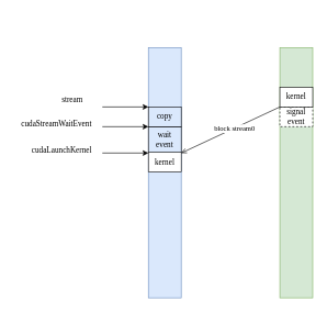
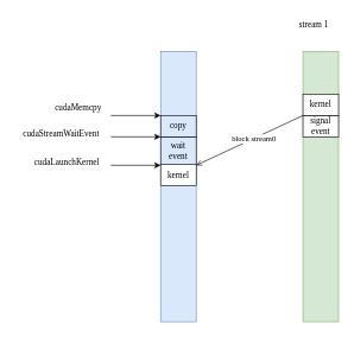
  <mxCell id="0" />
  <mxCell id="1" parent="0" />
  <mxCell id="2" value="" style="rounded=0;whiteSpace=wrap;html=1;fontFamily=Times New Roman;fillColor=#dae8fc;strokeColor=#6c8ebf;" vertex="1" parent="1"><mxGeometry x="225" y="72" width="50" height="380" as="geometry" /></mxCell>
  <mxCell id="3" value="" style="rounded=0;whiteSpace=wrap;html=1;fontFamily=Times New Roman;fillColor=#d5e8d4;strokeColor=#82b366;" vertex="1" parent="1"><mxGeometry x="425" y="72" width="50" height="380" as="geometry" /></mxCell>
+ <mxCell id="4" value="&lt;div&gt;stream 1&lt;br&gt;&lt;/div&gt;" style="text;html=1;align=center;verticalAlign=middle;resizable=0;points=[];autosize=1;strokeColor=none;fillColor=none;fontFamily=Times New Roman;" vertex="1" parent="1"><mxGeometry x="410" y="20" width="60" height="30" as="geometry" /></mxCell>
  <mxCell id="5" value="wait event" style="rounded=0;whiteSpace=wrap;html=1;fontFamily=Times New Roman;fillColor=#dae8fc;" vertex="1" parent="1"><mxGeometry x="225" y="192" width="50" height="40" as="geometry" /></mxCell>
  <mxCell id="6" value="&lt;div&gt;kernel&lt;/div&gt;" style="rounded=0;whiteSpace=wrap;html=1;fontFamily=Times New Roman;" vertex="1" parent="1"><mxGeometry x="225" y="231" width="50" height="30" as="geometry" /></mxCell>
  <mxCell id="7" value="copy" style="rounded=0;whiteSpace=wrap;html=1;fontFamily=Times New Roman;fillColor=#dae8fc;" vertex="1" parent="1"><mxGeometry x="225" y="162" width="50" height="30" as="geometry" /></mxCell>
- <mxCell id="8" value="signal event" style="rounded=0;whiteSpace=wrap;html=1;fontFamily=Times New Roman;dashed=1;" vertex="1" parent="1"><mxGeometry x="425" y="162" width="50" height="30" as="geometry" /></mxCell>
+ <mxCell id="8" value="signal event" style="rounded=0;whiteSpace=wrap;html=1;fontFamily=Times New Roman;" vertex="1" parent="1"><mxGeometry x="425" y="162" width="50" height="30" as="geometry" /></mxCell>
  <mxCell id="9" value="&lt;div&gt;kernel&lt;/div&gt;" style="rounded=0;whiteSpace=wrap;html=1;fontFamily=Times New Roman;" vertex="1" parent="1"><mxGeometry x="425" y="132" width="50" height="30" as="geometry" /></mxCell>
  <mxCell id="10" value="&lt;div&gt;cudaStreamWaitEvent&lt;/div&gt;" style="text;html=1;align=center;verticalAlign=middle;resizable=0;points=[];autosize=1;strokeColor=none;fillColor=none;fontFamily=Times New Roman;" vertex="1" parent="1"><mxGeometry x="20" y="173" width="130" height="30" as="geometry" /></mxCell>
  <mxCell id="11" value="" style="endArrow=classic;html=1;rounded=0;entryX=0;entryY=0;entryDx=0;entryDy=0;fontFamily=Times New Roman;" edge="1" parent="1" target="5"><mxGeometry width="50" height="50" relative="1" as="geometry"><mxPoint x="155" y="192" as="sourcePoint" /><mxPoint x="215" y="192" as="targetPoint" /></mxGeometry></mxCell>
- <mxCell id="12" value="stream" style="text;html=1;align=center;verticalAlign=middle;resizable=0;points=[];autosize=1;strokeColor=none;fillColor=none;fontFamily=Times New Roman;" vertex="1" parent="1"><mxGeometry x="64" y="136" width="90" height="30" as="geometry" /></mxCell>
+ <mxCell id="12" value="cudaMemcpy" style="text;html=1;align=center;verticalAlign=middle;resizable=0;points=[];autosize=1;strokeColor=none;fillColor=none;fontFamily=Times New Roman;" vertex="1" parent="1"><mxGeometry x="64" y="136" width="90" height="30" as="geometry" /></mxCell>
  <mxCell id="13" value="" style="endArrow=classic;html=1;rounded=0;entryX=0;entryY=0;entryDx=0;entryDy=0;fontFamily=Times New Roman;" edge="1" parent="1"><mxGeometry width="50" height="50" relative="1" as="geometry"><mxPoint x="155" y="162" as="sourcePoint" /><mxPoint x="225" y="162" as="targetPoint" /></mxGeometry></mxCell>
  <mxCell id="14" value="cudaLaunchKernel" style="text;html=1;align=center;verticalAlign=middle;resizable=0;points=[];autosize=1;strokeColor=none;fillColor=none;fontFamily=Times New Roman;" vertex="1" parent="1"><mxGeometry x="38" y="213" width="110" height="30" as="geometry" /></mxCell>
  <mxCell id="15" value="" style="endArrow=classic;html=1;rounded=0;entryX=0;entryY=0;entryDx=0;entryDy=0;fontFamily=Times New Roman;" edge="1" parent="1"><mxGeometry width="50" height="50" relative="1" as="geometry"><mxPoint x="155" y="232" as="sourcePoint" /><mxPoint x="225" y="232" as="targetPoint" /></mxGeometry></mxCell>
  <mxCell id="16" value="" style="endArrow=open;html=1;rounded=0;exitX=0;exitY=0;exitDx=0;exitDy=0;entryX=1;entryY=1;entryDx=0;entryDy=0;" edge="1" parent="1" source="8" target="5"><mxGeometry width="50" height="50" relative="1" as="geometry"><mxPoint x="234" y="314" as="sourcePoint" /><mxPoint x="143" y="321" as="targetPoint" /></mxGeometry></mxCell>
  <mxCell id="17" value="&lt;div&gt;block stream0&lt;/div&gt;" style="edgeLabel;html=1;align=center;verticalAlign=middle;resizable=0;points=[];fontFamily=Times New Roman;" vertex="1" connectable="0" parent="16"><mxGeometry x="-0.074" relative="1" as="geometry"><mxPoint as="offset" /></mxGeometry></mxCell>
